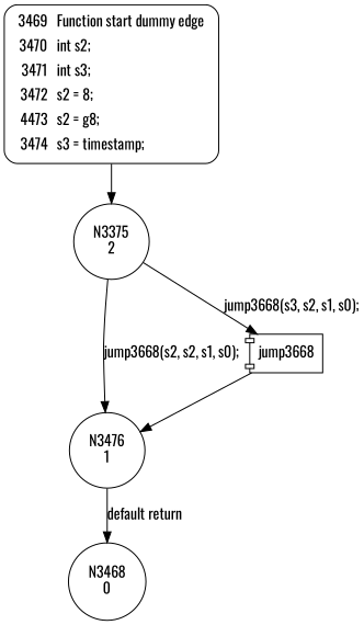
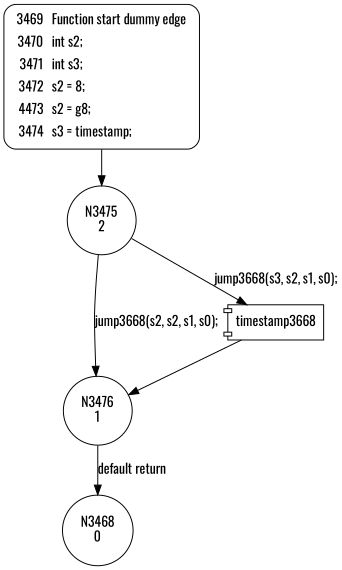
  digraph {
    fontname=Oswald
    node [fontname=Oswald shape=circle]
    edge [fontname=Oswald]
-   n1 [label="N3375\n2"]
+   n1 [label="N3475\n2"]
    n2 [label="N3476\n1"]
-   n3 [label=jump3668 shape=component]
+   n3 [label=timestamp3668 shape=component]
    n4 [label="N3468\n0"]
    n5 [fillcolor=white label=<<table border="0" cellborder="0" cellpadding="3" bgcolor="white"><tr><td align="right">3469</td><td align="left">Function start dummy edge</td></tr><tr><td align="right">3470</td><td align="left">int s2;</td></tr><tr><td align="right">3471</td><td align="left">int s3;</td></tr><tr><td align="right">3472</td><td align="left">s2 = 8;</td></tr><tr><td align="right">4473</td><td align="left">s2 = g8;</td></tr><tr><td align="right">3474</td><td align="left">s3 = timestamp;</td></tr></table>> penwidth=1 shape=Mrecord style="filled,bold"]
    n1 -> n2 [label="jump3668(s2, s2, s1, s0);"]
    n1 -> n3 [label="jump3668(s3, s2, s1, s0);"]
    n2 -> n4 [label="default return"]
    n3 -> n2
    n5 -> n1
  }
